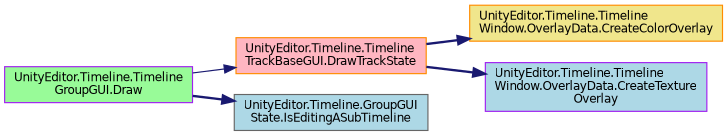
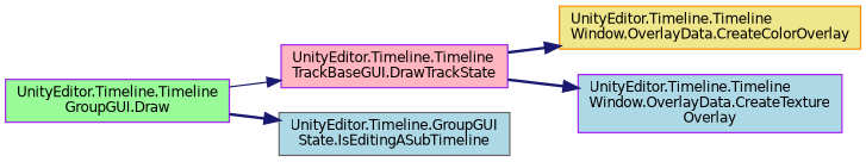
  digraph {
    rankdir=LR
    node [color=purple fillcolor=lightblue fontname=Helvetica fontsize=10 shape=record style=filled]
    edge [color=midnightblue fontname=Helvetica fontsize=10 labelfontname=Helvetica labelfontsize=10 style=bold]
    n1 [fillcolor=palegreen fontcolor=black height=0.2 label="UnityEditor.Timeline.Timeline\lGroupGUI.Draw" width=0.4]
-   n2 [color=darkorange fillcolor=lightpink height=0.2 label="UnityEditor.Timeline.Timeline\lTrackBaseGUI.DrawTrackState" width=0.4]
+   n2 [fillcolor=lightpink height=0.2 label="UnityEditor.Timeline.Timeline\lTrackBaseGUI.DrawTrackState" width=0.4]
    n3 [color=gray40 height=0.2 label="UnityEditor.Timeline.GroupGUI\lState.IsEditingASubTimeline" width=0.4]
    n4 [color=darkorange fillcolor=khaki height=0.2 label="UnityEditor.Timeline.Timeline\lWindow.OverlayData.CreateColorOverlay" width=0.4]
    n5 [height=0.2 label="UnityEditor.Timeline.Timeline\lWindow.OverlayData.CreateTexture\lOverlay" width=0.4]
    n1 -> n2 [style=solid]
    n1 -> n3
    n2 -> n4
    n2 -> n5
  }
